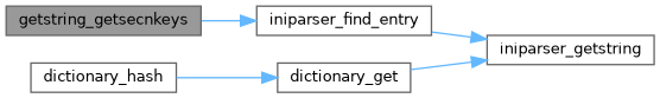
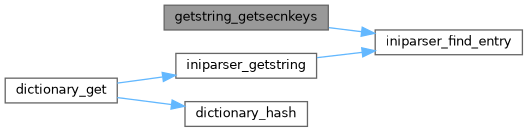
  digraph {
    rankdir=LR
    node [color=grey40 fillcolor=white fontname=Helvetica fontsize=10 shape=box style=filled]
    edge [color=steelblue1 fontname=Helvetica fontsize=10 labelfontname=Helvetica labelfontsize=10 style=solid]
    n1 [color=gray40 fillcolor=grey60 fontcolor=black height=0.2 label=getstring_getsecnkeys width=0.4]
    n2 [height=0.2 label=iniparser_find_entry width=0.4]
    n3 [height=0.2 label=iniparser_getstring width=0.4]
    n4 [height=0.2 label=dictionary_get width=0.4]
    n5 [height=0.2 label=dictionary_hash width=0.4]
    n1 -> n2
-   n2 -> n3
+   n3 -> n2
    n4 -> n3
-   n5 -> n4
+   n4 -> n5
  }
